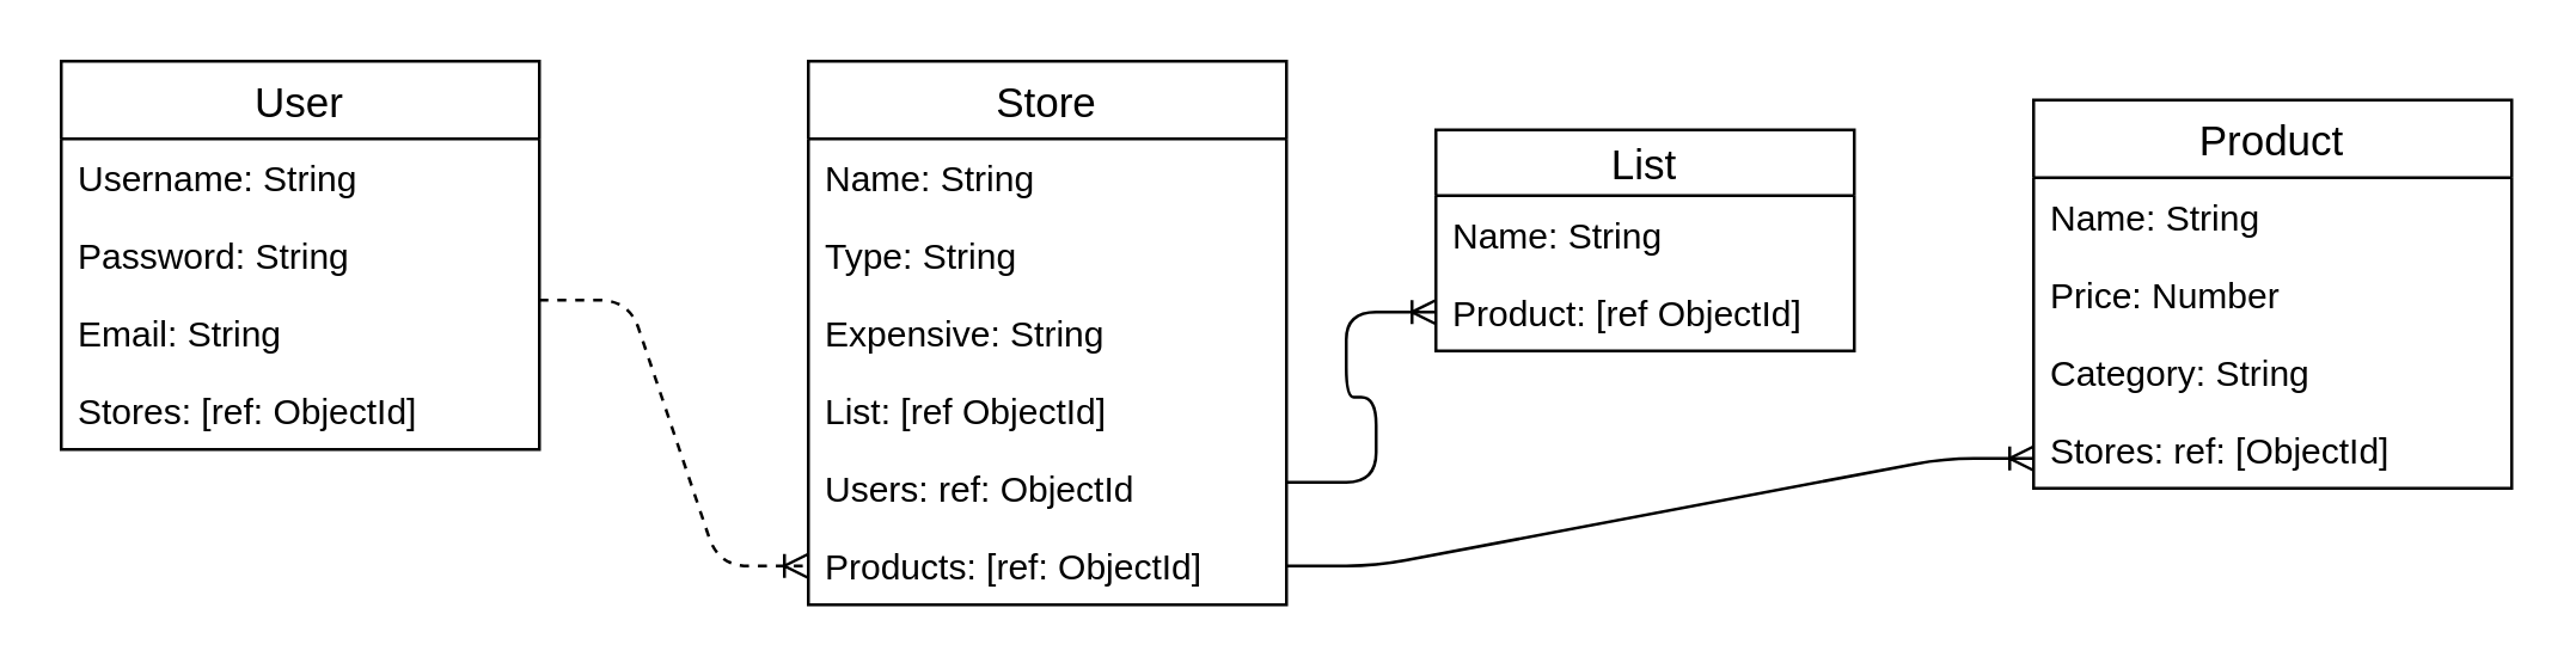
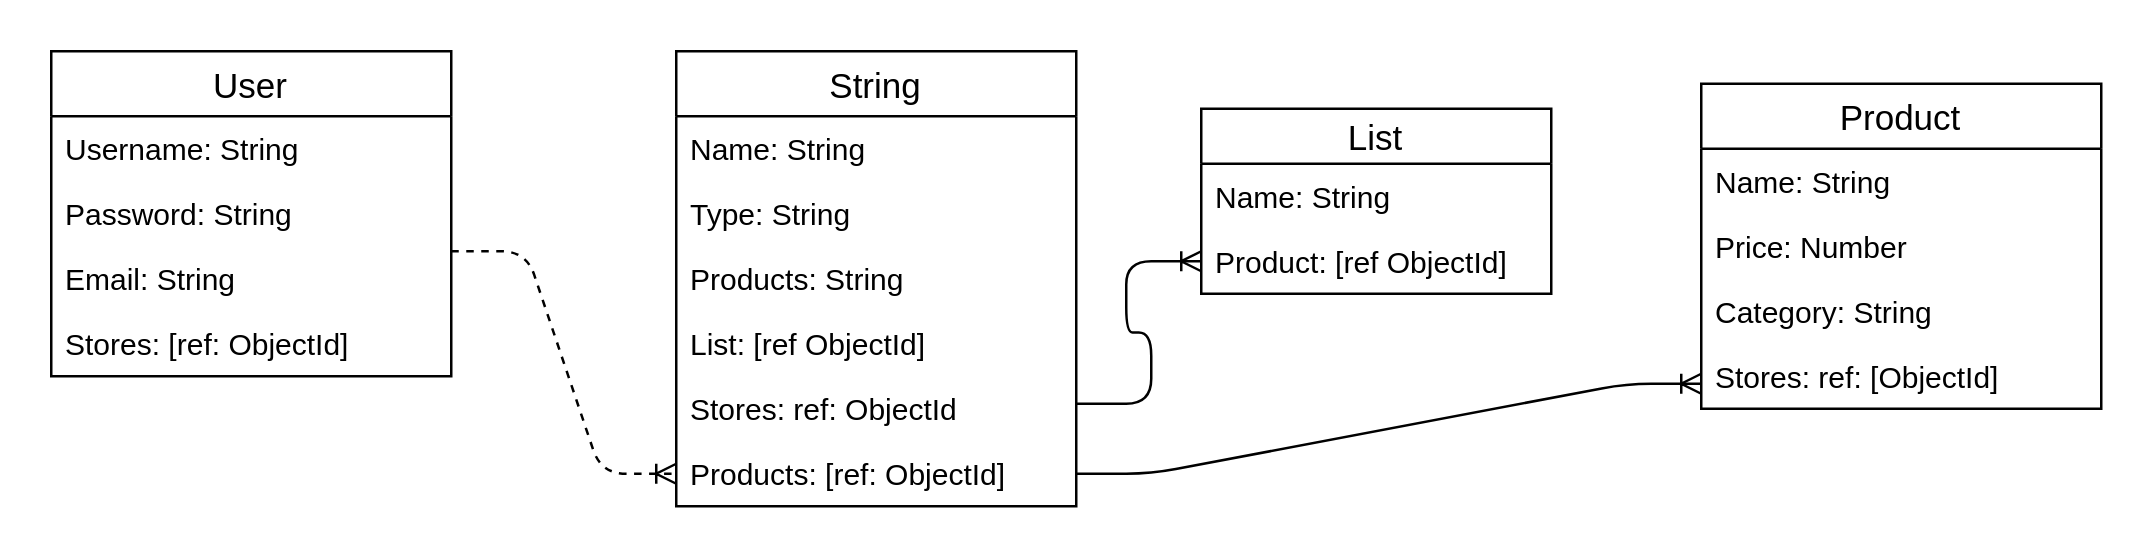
  <mxCell id="0" />
  <mxCell id="1" parent="0" />
  <mxCell id="2" value="" style="edgeStyle=entityRelationEdgeStyle;fontSize=12;html=1;endArrow=ERoneToMany;entryX=0;entryY=0.5;entryDx=0;entryDy=0;exitX=1;exitY=0.077;exitDx=0;exitDy=0;exitPerimeter=0;dashed=1;" edge="1" parent="1" source="6" target="14"><mxGeometry width="100" height="100" relative="1" as="geometry"><mxPoint x="270" y="-127" as="sourcePoint" /><mxPoint x="120" y="62" as="targetPoint" /></mxGeometry></mxCell>
  <mxCell id="3" value="User" style="swimlane;fontStyle=0;childLayout=stackLayout;horizontal=1;startSize=26;horizontalStack=0;resizeParent=1;resizeParentMax=0;resizeLast=0;collapsible=1;marginBottom=0;align=center;fontSize=14;" vertex="1" parent="1"><mxGeometry x="20" y="20" width="160" height="130" as="geometry" /></mxCell>
  <mxCell id="4" value="Username: String" style="text;strokeColor=none;fillColor=none;spacingLeft=4;spacingRight=4;overflow=hidden;rotatable=0;points=[[0,0.5],[1,0.5]];portConstraint=eastwest;fontSize=12;" vertex="1" parent="3"><mxGeometry y="26" width="160" height="26" as="geometry" /></mxCell>
  <mxCell id="5" value="Password: String" style="text;strokeColor=none;fillColor=none;spacingLeft=4;spacingRight=4;overflow=hidden;rotatable=0;points=[[0,0.5],[1,0.5]];portConstraint=eastwest;fontSize=12;" vertex="1" parent="3"><mxGeometry y="52" width="160" height="26" as="geometry" /></mxCell>
  <mxCell id="6" value="Email: String" style="text;strokeColor=none;fillColor=none;spacingLeft=4;spacingRight=4;overflow=hidden;rotatable=0;points=[[0,0.5],[1,0.5]];portConstraint=eastwest;fontSize=12;" vertex="1" parent="3"><mxGeometry y="78" width="160" height="26" as="geometry" /></mxCell>
  <mxCell id="7" value="Stores: [ref: ObjectId]" style="text;strokeColor=none;fillColor=none;spacingLeft=4;spacingRight=4;overflow=hidden;rotatable=0;points=[[0,0.5],[1,0.5]];portConstraint=eastwest;fontSize=12;" vertex="1" parent="3"><mxGeometry y="104" width="160" height="26" as="geometry" /></mxCell>
- <mxCell id="8" value="Store" style="swimlane;fontStyle=0;childLayout=stackLayout;horizontal=1;startSize=26;horizontalStack=0;resizeParent=1;resizeParentMax=0;resizeLast=0;collapsible=1;marginBottom=0;align=center;fontSize=14;" vertex="1" parent="1"><mxGeometry x="270" y="20" width="160" height="182" as="geometry" /></mxCell>
+ <mxCell id="8" value="String" style="swimlane;fontStyle=0;childLayout=stackLayout;horizontal=1;startSize=26;horizontalStack=0;resizeParent=1;resizeParentMax=0;resizeLast=0;collapsible=1;marginBottom=0;align=center;fontSize=14;" vertex="1" parent="1"><mxGeometry x="270" y="20" width="160" height="182" as="geometry" /></mxCell>
  <mxCell id="9" value="Name: String" style="text;strokeColor=none;fillColor=none;spacingLeft=4;spacingRight=4;overflow=hidden;rotatable=0;points=[[0,0.5],[1,0.5]];portConstraint=eastwest;fontSize=12;" vertex="1" parent="8"><mxGeometry y="26" width="160" height="26" as="geometry" /></mxCell>
  <mxCell id="10" value="Type: String" style="text;strokeColor=none;fillColor=none;spacingLeft=4;spacingRight=4;overflow=hidden;rotatable=0;points=[[0,0.5],[1,0.5]];portConstraint=eastwest;fontSize=12;" vertex="1" parent="8"><mxGeometry y="52" width="160" height="26" as="geometry" /></mxCell>
- <mxCell id="11" value="Expensive: String" style="text;strokeColor=none;fillColor=none;spacingLeft=4;spacingRight=4;overflow=hidden;rotatable=0;points=[[0,0.5],[1,0.5]];portConstraint=eastwest;fontSize=12;" vertex="1" parent="8"><mxGeometry y="78" width="160" height="26" as="geometry" /></mxCell>
+ <mxCell id="11" value="Products: String" style="text;strokeColor=none;fillColor=none;spacingLeft=4;spacingRight=4;overflow=hidden;rotatable=0;points=[[0,0.5],[1,0.5]];portConstraint=eastwest;fontSize=12;" vertex="1" parent="8"><mxGeometry y="78" width="160" height="26" as="geometry" /></mxCell>
  <mxCell id="12" value="List: [ref ObjectId]" style="text;strokeColor=none;fillColor=none;spacingLeft=4;spacingRight=4;overflow=hidden;rotatable=0;points=[[0,0.5],[1,0.5]];portConstraint=eastwest;fontSize=12;" vertex="1" parent="8"><mxGeometry y="104" width="160" height="26" as="geometry" /></mxCell>
- <mxCell id="13" value="Users: ref: ObjectId" style="text;strokeColor=none;fillColor=none;spacingLeft=4;spacingRight=4;overflow=hidden;rotatable=0;points=[[0,0.5],[1,0.5]];portConstraint=eastwest;fontSize=12;" vertex="1" parent="8"><mxGeometry y="130" width="160" height="26" as="geometry" /></mxCell>
+ <mxCell id="13" value="Stores: ref: ObjectId" style="text;strokeColor=none;fillColor=none;spacingLeft=4;spacingRight=4;overflow=hidden;rotatable=0;points=[[0,0.5],[1,0.5]];portConstraint=eastwest;fontSize=12;" vertex="1" parent="8"><mxGeometry y="130" width="160" height="26" as="geometry" /></mxCell>
  <mxCell id="14" value="Products: [ref: ObjectId]" style="text;strokeColor=none;fillColor=none;spacingLeft=4;spacingRight=4;overflow=hidden;rotatable=0;points=[[0,0.5],[1,0.5]];portConstraint=eastwest;fontSize=12;" vertex="1" parent="8"><mxGeometry y="156" width="160" height="26" as="geometry" /></mxCell>
  <mxCell id="15" value="" style="edgeStyle=entityRelationEdgeStyle;fontSize=12;html=1;endArrow=ERoneToMany;entryX=0;entryY=0.5;entryDx=0;entryDy=0;" edge="1" parent="1" target="24"><mxGeometry width="100" height="100" relative="1" as="geometry"><mxPoint x="430" y="161" as="sourcePoint" /><mxPoint x="530" y="61" as="targetPoint" /></mxGeometry></mxCell>
  <mxCell id="16" value="Product" style="swimlane;fontStyle=0;childLayout=stackLayout;horizontal=1;startSize=26;horizontalStack=0;resizeParent=1;resizeParentMax=0;resizeLast=0;collapsible=1;marginBottom=0;align=center;fontSize=14;" vertex="1" parent="1"><mxGeometry x="680" y="33" width="160" height="130" as="geometry" /></mxCell>
  <mxCell id="17" value="Name: String" style="text;strokeColor=none;fillColor=none;spacingLeft=4;spacingRight=4;overflow=hidden;rotatable=0;points=[[0,0.5],[1,0.5]];portConstraint=eastwest;fontSize=12;" vertex="1" parent="16"><mxGeometry y="26" width="160" height="26" as="geometry" /></mxCell>
  <mxCell id="18" value="Price: Number" style="text;strokeColor=none;fillColor=none;spacingLeft=4;spacingRight=4;overflow=hidden;rotatable=0;points=[[0,0.5],[1,0.5]];portConstraint=eastwest;fontSize=12;" vertex="1" parent="16"><mxGeometry y="52" width="160" height="26" as="geometry" /></mxCell>
  <mxCell id="19" value="Category: String" style="text;strokeColor=none;fillColor=none;spacingLeft=4;spacingRight=4;overflow=hidden;rotatable=0;points=[[0,0.5],[1,0.5]];portConstraint=eastwest;fontSize=12;" vertex="1" parent="16"><mxGeometry y="78" width="160" height="26" as="geometry" /></mxCell>
  <mxCell id="20" value="Stores: ref: [ObjectId]" style="text;strokeColor=none;fillColor=none;spacingLeft=4;spacingRight=4;overflow=hidden;rotatable=0;points=[[0,0.5],[1,0.5]];portConstraint=eastwest;fontSize=12;" vertex="1" parent="16"><mxGeometry y="104" width="160" height="26" as="geometry" /></mxCell>
  <mxCell id="21" value="" style="edgeStyle=entityRelationEdgeStyle;fontSize=12;html=1;endArrow=ERoneToMany;exitX=1;exitY=0.5;exitDx=0;exitDy=0;" edge="1" parent="1" source="14"><mxGeometry width="100" height="100" relative="1" as="geometry"><mxPoint x="470" y="133" as="sourcePoint" /><mxPoint x="680" y="153" as="targetPoint" /></mxGeometry></mxCell>
  <mxCell id="22" value="List" style="swimlane;fontStyle=0;childLayout=stackLayout;horizontal=1;startSize=22;horizontalStack=0;resizeParent=1;resizeParentMax=0;resizeLast=0;collapsible=1;marginBottom=0;align=center;fontSize=14;" vertex="1" parent="1"><mxGeometry x="480" y="43" width="140" height="74" as="geometry" /></mxCell>
  <mxCell id="23" value="Name: String" style="text;strokeColor=none;fillColor=none;spacingLeft=4;spacingRight=4;overflow=hidden;rotatable=0;points=[[0,0.5],[1,0.5]];portConstraint=eastwest;fontSize=12;" vertex="1" parent="22"><mxGeometry y="22" width="140" height="26" as="geometry" /></mxCell>
  <mxCell id="24" value="Product: [ref ObjectId]" style="text;strokeColor=none;fillColor=none;spacingLeft=4;spacingRight=4;overflow=hidden;rotatable=0;points=[[0,0.5],[1,0.5]];portConstraint=eastwest;fontSize=12;" vertex="1" parent="22"><mxGeometry y="48" width="140" height="26" as="geometry" /></mxCell>
